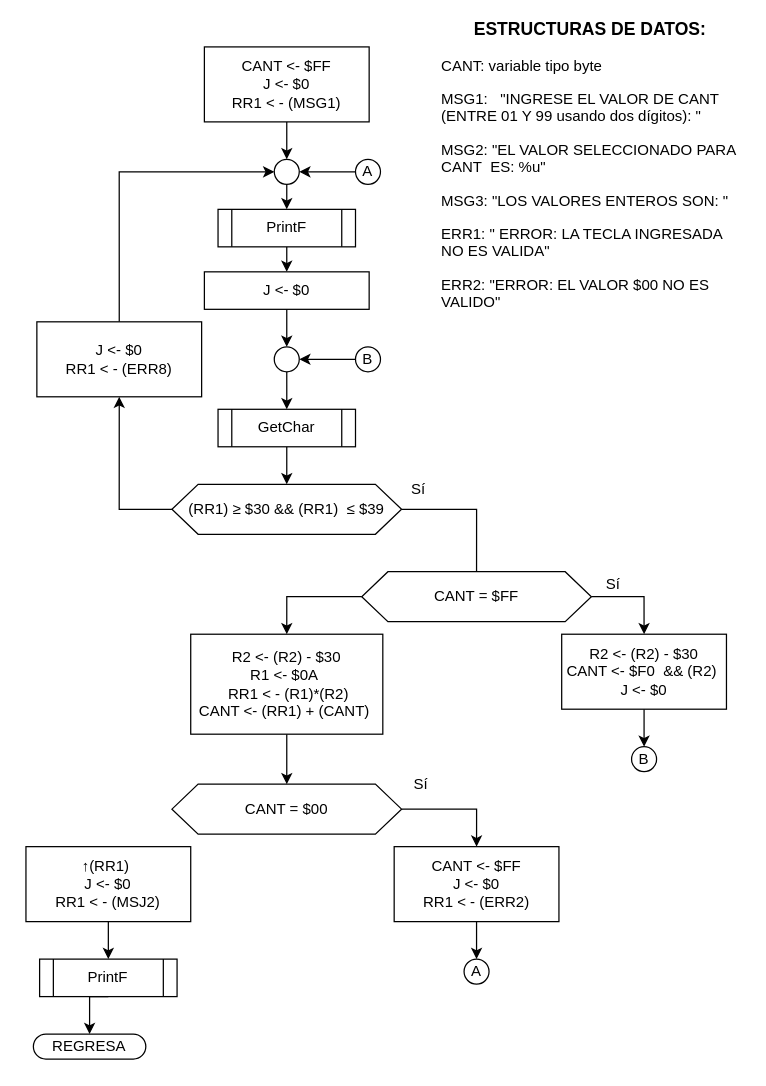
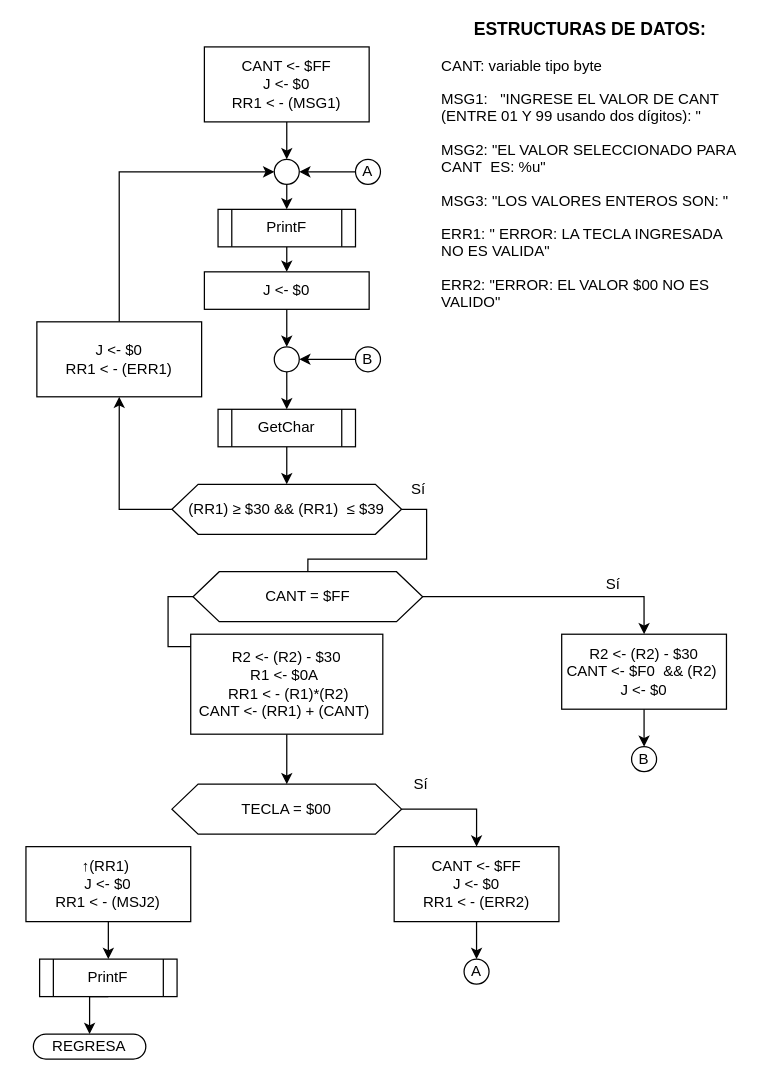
  <mxCell id="0" />
  <mxCell id="1" parent="0" />
  <mxCell id="2" style="edgeStyle=orthogonalEdgeStyle;rounded=0;orthogonalLoop=1;jettySize=auto;html=1;exitX=0.5;exitY=1;exitDx=0;exitDy=0;entryX=0.5;entryY=0;entryDx=0;entryDy=0;" edge="1" parent="1" source="3" target="27"><mxGeometry relative="1" as="geometry" /></mxCell>
  <mxCell id="3" value="CANT &amp;lt;- $FF&lt;br&gt;J &amp;lt;- $0&lt;br&gt;RR1 &amp;lt; - (MSG1)" style="rounded=0;whiteSpace=wrap;html=1;" vertex="1" parent="1"><mxGeometry x="163.06" y="20" width="131.86" height="60" as="geometry" /></mxCell>
  <mxCell id="4" style="edgeStyle=orthogonalEdgeStyle;rounded=0;orthogonalLoop=1;jettySize=auto;html=1;exitX=0.5;exitY=1;exitDx=0;exitDy=0;entryX=0.5;entryY=0;entryDx=0;entryDy=0;" edge="1" parent="1" source="5" target="11"><mxGeometry relative="1" as="geometry"><mxPoint x="228.99" y="360" as="targetPoint" /></mxGeometry></mxCell>
  <mxCell id="5" value="GetChar" style="shape=process;whiteSpace=wrap;html=1;backgroundOutline=1;" vertex="1" parent="1"><mxGeometry x="173.99" y="310" width="110" height="30" as="geometry" /></mxCell>
  <mxCell id="6" value="&lt;h3 style=&quot;text-align: center&quot;&gt;ESTRUCTURAS DE DATOS:&lt;/h3&gt;&lt;p&gt;CANT: variable tipo byte&lt;/p&gt;&lt;p&gt;MSG1:&amp;nbsp; &amp;nbsp;&quot;INGRESE EL VALOR DE CANT (ENTRE 01 Y 99 usando dos dígitos): &quot;&lt;/p&gt;&lt;p&gt;MSG2: &quot;EL VALOR SELECCIONADO PARA CANT&amp;nbsp; ES: %u&quot;&lt;/p&gt;&lt;p&gt;MSG3: &quot;LOS VALORES ENTEROS SON: &quot;&lt;/p&gt;&lt;p&gt;ERR1: &quot; ERROR: LA TECLA INGRESADA NO ES VALIDA&quot;&lt;/p&gt;&lt;p&gt;ERR2: &quot;ERROR: EL VALOR $00 NO ES VALIDO&quot;&lt;/p&gt;&lt;p&gt;&lt;br&gt;&lt;/p&gt;&lt;p&gt;&lt;br&gt;&lt;/p&gt;" style="text;html=1;strokeColor=none;fillColor=none;align=left;verticalAlign=middle;whiteSpace=wrap;rounded=0;" vertex="1" parent="1"><mxGeometry x="350.87" y="70" width="240" height="140" as="geometry" /></mxCell>
  <mxCell id="7" style="edgeStyle=orthogonalEdgeStyle;rounded=0;orthogonalLoop=1;jettySize=auto;html=1;exitX=0.5;exitY=1;exitDx=0;exitDy=0;entryX=0.5;entryY=0;entryDx=0;entryDy=0;" edge="1" parent="1" source="8" target="13"><mxGeometry relative="1" as="geometry" /></mxCell>
  <mxCell id="8" value="PrintF" style="shape=process;whiteSpace=wrap;html=1;backgroundOutline=1;" vertex="1" parent="1"><mxGeometry x="173.99" y="150" width="110" height="30" as="geometry" /></mxCell>
  <mxCell id="9" style="edgeStyle=orthogonalEdgeStyle;rounded=0;orthogonalLoop=1;jettySize=auto;html=1;exitX=1;exitY=0.5;exitDx=0;exitDy=0;entryX=0.5;entryY=0;entryDx=0;entryDy=0;endArrow=none;" edge="1" parent="1" source="11" target="20"><mxGeometry relative="1" as="geometry" /></mxCell>
  <mxCell id="10" style="edgeStyle=orthogonalEdgeStyle;rounded=0;orthogonalLoop=1;jettySize=auto;html=1;exitX=0;exitY=0.5;exitDx=0;exitDy=0;entryX=0.5;entryY=1;entryDx=0;entryDy=0;" edge="1" parent="1" source="11" target="29"><mxGeometry relative="1" as="geometry"><mxPoint x="99" y="390" as="targetPoint" /></mxGeometry></mxCell>
  <mxCell id="11" value="(RR1)&amp;nbsp;≥ $30 &amp;amp;&amp;amp; (RR1)&amp;nbsp;&lt;span&gt;&#09;&lt;/span&gt;≤ $39" style="shape=hexagon;perimeter=hexagonPerimeter2;whiteSpace=wrap;html=1;size=0.114;" vertex="1" parent="1"><mxGeometry x="137.11" y="370" width="183.76" height="40" as="geometry" /></mxCell>
  <mxCell id="12" style="edgeStyle=orthogonalEdgeStyle;rounded=0;orthogonalLoop=1;jettySize=auto;html=1;exitX=0.5;exitY=1;exitDx=0;exitDy=0;entryX=0.5;entryY=0;entryDx=0;entryDy=0;" edge="1" parent="1" source="13" target="15"><mxGeometry relative="1" as="geometry" /></mxCell>
  <mxCell id="13" value="J &amp;lt;- $0" style="rounded=0;whiteSpace=wrap;html=1;" vertex="1" parent="1"><mxGeometry x="163.06" y="200" width="131.86" height="30" as="geometry" /></mxCell>
  <mxCell id="14" style="edgeStyle=orthogonalEdgeStyle;rounded=0;orthogonalLoop=1;jettySize=auto;html=1;exitX=0.5;exitY=1;exitDx=0;exitDy=0;" edge="1" parent="1" source="15" target="5"><mxGeometry relative="1" as="geometry" /></mxCell>
  <mxCell id="15" value="" style="ellipse;whiteSpace=wrap;html=1;aspect=fixed;" vertex="1" parent="1"><mxGeometry x="218.99" y="260" width="20" height="20" as="geometry" /></mxCell>
  <mxCell id="16" style="edgeStyle=orthogonalEdgeStyle;rounded=0;orthogonalLoop=1;jettySize=auto;html=1;exitX=0.5;exitY=1;exitDx=0;exitDy=0;entryX=0.5;entryY=0;entryDx=0;entryDy=0;" edge="1" parent="1" source="17" target="23"><mxGeometry relative="1" as="geometry" /></mxCell>
  <mxCell id="17" value="R2 &amp;lt;- (R2) - $30&lt;br&gt;CANT &amp;lt;- $F0&amp;nbsp; &amp;amp;&amp;amp; (R2)&amp;nbsp;&lt;br&gt;J &amp;lt;- $0" style="rounded=0;whiteSpace=wrap;html=1;" vertex="1" parent="1"><mxGeometry x="449" y="490" width="131.86" height="60" as="geometry" /></mxCell>
  <mxCell id="18" style="edgeStyle=orthogonalEdgeStyle;rounded=0;orthogonalLoop=1;jettySize=auto;html=1;exitX=1;exitY=0.5;exitDx=0;exitDy=0;entryX=0.5;entryY=0;entryDx=0;entryDy=0;" edge="1" parent="1" source="20" target="17"><mxGeometry relative="1" as="geometry" /></mxCell>
  <mxCell id="19" style="edgeStyle=orthogonalEdgeStyle;rounded=0;orthogonalLoop=1;jettySize=auto;html=1;exitX=0;exitY=0.5;exitDx=0;exitDy=0;entryX=0.5;entryY=0;entryDx=0;entryDy=0;" edge="1" parent="1" source="20" target="38"><mxGeometry relative="1" as="geometry" /></mxCell>
- <mxCell id="20" value="CANT = $FF" style="shape=hexagon;perimeter=hexagonPerimeter2;whiteSpace=wrap;html=1;size=0.114;" vertex="1" parent="1"><mxGeometry x="288.99" y="440" width="183.76" height="40" as="geometry" /></mxCell>
+ <mxCell id="20" value="CANT = $FF" style="shape=hexagon;perimeter=hexagonPerimeter2;whiteSpace=wrap;html=1;size=0.114;" vertex="1" parent="1"><mxGeometry x="153.99" y="440" width="183.76" height="40" as="geometry" /></mxCell>
  <mxCell id="21" style="edgeStyle=orthogonalEdgeStyle;rounded=0;orthogonalLoop=1;jettySize=auto;html=1;exitX=0;exitY=0.5;exitDx=0;exitDy=0;entryX=1;entryY=0.5;entryDx=0;entryDy=0;" edge="1" parent="1" source="22" target="15"><mxGeometry relative="1" as="geometry" /></mxCell>
  <mxCell id="22" value="B" style="ellipse;whiteSpace=wrap;html=1;aspect=fixed;" vertex="1" parent="1"><mxGeometry x="283.99" y="260" width="20" height="20" as="geometry" /></mxCell>
  <mxCell id="23" value="B" style="ellipse;whiteSpace=wrap;html=1;aspect=fixed;" vertex="1" parent="1"><mxGeometry x="504.93" y="580" width="20" height="20" as="geometry" /></mxCell>
  <mxCell id="24" style="edgeStyle=orthogonalEdgeStyle;rounded=0;orthogonalLoop=1;jettySize=auto;html=1;exitX=1;exitY=0.5;exitDx=0;exitDy=0;entryX=0.5;entryY=0;entryDx=0;entryDy=0;" edge="1" parent="1" source="25" target="31"><mxGeometry relative="1" as="geometry" /></mxCell>
- <mxCell id="25" value="CANT = $00" style="shape=hexagon;perimeter=hexagonPerimeter2;whiteSpace=wrap;html=1;size=0.114;" vertex="1" parent="1"><mxGeometry x="137.11" y="610" width="183.76" height="40" as="geometry" /></mxCell>
+ <mxCell id="25" value="TECLA = $00" style="shape=hexagon;perimeter=hexagonPerimeter2;whiteSpace=wrap;html=1;size=0.114;" vertex="1" parent="1"><mxGeometry x="137.11" y="610" width="183.76" height="40" as="geometry" /></mxCell>
  <mxCell id="26" style="edgeStyle=orthogonalEdgeStyle;rounded=0;orthogonalLoop=1;jettySize=auto;html=1;exitX=0.5;exitY=1;exitDx=0;exitDy=0;entryX=0.5;entryY=0;entryDx=0;entryDy=0;" edge="1" parent="1" source="27" target="8"><mxGeometry relative="1" as="geometry" /></mxCell>
  <mxCell id="27" value="" style="ellipse;whiteSpace=wrap;html=1;aspect=fixed;" vertex="1" parent="1"><mxGeometry x="218.99" y="110" width="20" height="20" as="geometry" /></mxCell>
  <mxCell id="28" style="edgeStyle=orthogonalEdgeStyle;rounded=0;orthogonalLoop=1;jettySize=auto;html=1;exitX=0.5;exitY=0;exitDx=0;exitDy=0;entryX=0;entryY=0.5;entryDx=0;entryDy=0;" edge="1" parent="1" source="29" target="27"><mxGeometry relative="1" as="geometry" /></mxCell>
- <mxCell id="29" value="J &amp;lt;- $0&lt;br&gt;RR1 &amp;lt; - (ERR8)" style="rounded=0;whiteSpace=wrap;html=1;" vertex="1" parent="1"><mxGeometry x="29" y="240" width="131.86" height="60" as="geometry" /></mxCell>
+ <mxCell id="29" value="J &amp;lt;- $0&lt;br&gt;RR1 &amp;lt; - (ERR1)" style="rounded=0;whiteSpace=wrap;html=1;" vertex="1" parent="1"><mxGeometry x="29" y="240" width="131.86" height="60" as="geometry" /></mxCell>
  <mxCell id="30" style="edgeStyle=orthogonalEdgeStyle;rounded=0;orthogonalLoop=1;jettySize=auto;html=1;exitX=0.5;exitY=1;exitDx=0;exitDy=0;entryX=0.5;entryY=0;entryDx=0;entryDy=0;" edge="1" parent="1" source="31" target="34"><mxGeometry relative="1" as="geometry" /></mxCell>
  <mxCell id="31" value="CANT &amp;lt;- $FF&lt;br&gt;J &amp;lt;- $0&lt;br&gt;RR1 &amp;lt; - (ERR2)" style="rounded=0;whiteSpace=wrap;html=1;" vertex="1" parent="1"><mxGeometry x="314.94" y="660" width="131.86" height="60" as="geometry" /></mxCell>
  <mxCell id="32" style="edgeStyle=orthogonalEdgeStyle;rounded=0;orthogonalLoop=1;jettySize=auto;html=1;exitX=0;exitY=0.5;exitDx=0;exitDy=0;entryX=1;entryY=0.5;entryDx=0;entryDy=0;" edge="1" parent="1" source="33"><mxGeometry relative="1" as="geometry"><mxPoint x="238.99" y="120" as="targetPoint" /></mxGeometry></mxCell>
  <mxCell id="33" value="A" style="ellipse;whiteSpace=wrap;html=1;aspect=fixed;" vertex="1" parent="1"><mxGeometry x="283.99" y="110" width="20" height="20" as="geometry" /></mxCell>
  <mxCell id="34" value="A" style="ellipse;whiteSpace=wrap;html=1;aspect=fixed;" vertex="1" parent="1"><mxGeometry x="370.87" y="750" width="20" height="20" as="geometry" /></mxCell>
  <mxCell id="35" value="Sí" style="text;html=1;align=center;verticalAlign=middle;resizable=0;points=[];autosize=1;" vertex="1" parent="1"><mxGeometry x="319" y="364" width="30" height="20" as="geometry" /></mxCell>
  <mxCell id="36" value="Sí" style="text;html=1;align=center;verticalAlign=middle;resizable=0;points=[];autosize=1;" vertex="1" parent="1"><mxGeometry x="474.93" y="440" width="30" height="20" as="geometry" /></mxCell>
  <mxCell id="37" style="edgeStyle=orthogonalEdgeStyle;rounded=0;orthogonalLoop=1;jettySize=auto;html=1;exitX=0.5;exitY=1;exitDx=0;exitDy=0;entryX=0.5;entryY=0;entryDx=0;entryDy=0;" edge="1" parent="1" source="38" target="25"><mxGeometry relative="1" as="geometry" /></mxCell>
  <mxCell id="38" value="R2 &amp;lt;- (R2) - $30&lt;br&gt;R1 &amp;lt;- $0A&amp;nbsp;&lt;br&gt;&amp;nbsp;RR1 &amp;lt; - (R1)*(R2)&lt;br&gt;CANT &amp;lt;- (RR1) + (CANT)&amp;nbsp;" style="rounded=0;whiteSpace=wrap;html=1;" vertex="1" parent="1"><mxGeometry x="152.13" y="490" width="153.72" height="80" as="geometry" /></mxCell>
  <mxCell id="39" value="Sí" style="text;html=1;align=center;verticalAlign=middle;resizable=0;points=[];autosize=1;" vertex="1" parent="1"><mxGeometry x="320.87" y="600" width="30" height="20" as="geometry" /></mxCell>
  <mxCell id="40" style="edgeStyle=orthogonalEdgeStyle;rounded=0;orthogonalLoop=1;jettySize=auto;html=1;exitX=0.5;exitY=1;exitDx=0;exitDy=0;" edge="1" parent="1" source="41" target="43"><mxGeometry relative="1" as="geometry" /></mxCell>
  <mxCell id="41" value="↑(RR1)&amp;nbsp;&lt;br&gt;J &amp;lt;- $0&lt;br&gt;RR1 &amp;lt; - (MSJ2)" style="rounded=0;whiteSpace=wrap;html=1;" vertex="1" parent="1"><mxGeometry x="20.27" y="660" width="131.86" height="60" as="geometry" /></mxCell>
  <mxCell id="42" style="edgeStyle=orthogonalEdgeStyle;rounded=0;orthogonalLoop=1;jettySize=auto;html=1;exitX=0.5;exitY=1;exitDx=0;exitDy=0;entryX=0.5;entryY=0;entryDx=0;entryDy=0;" edge="1" parent="1" source="43" target="44"><mxGeometry relative="1" as="geometry" /></mxCell>
  <mxCell id="43" value="PrintF" style="shape=process;whiteSpace=wrap;html=1;backgroundOutline=1;" vertex="1" parent="1"><mxGeometry x="31.2" y="750" width="110" height="30" as="geometry" /></mxCell>
  <mxCell id="44" value="REGRESA" style="rounded=1;whiteSpace=wrap;html=1;fontSize=12;glass=0;strokeWidth=1;shadow=0;arcSize=50;" vertex="1" parent="1"><mxGeometry x="26.2" y="810" width="90" height="20" as="geometry" /></mxCell>
